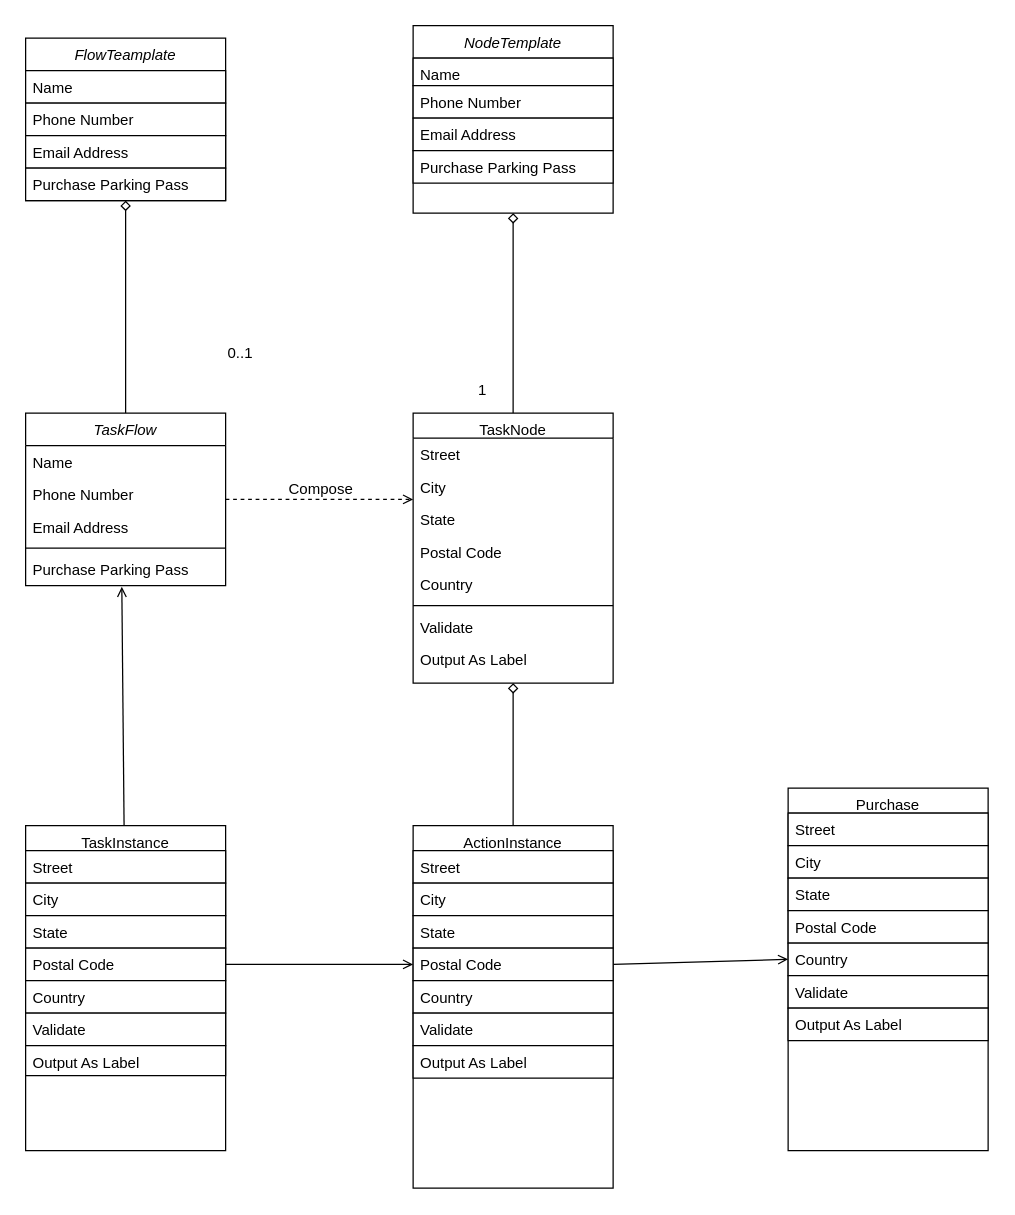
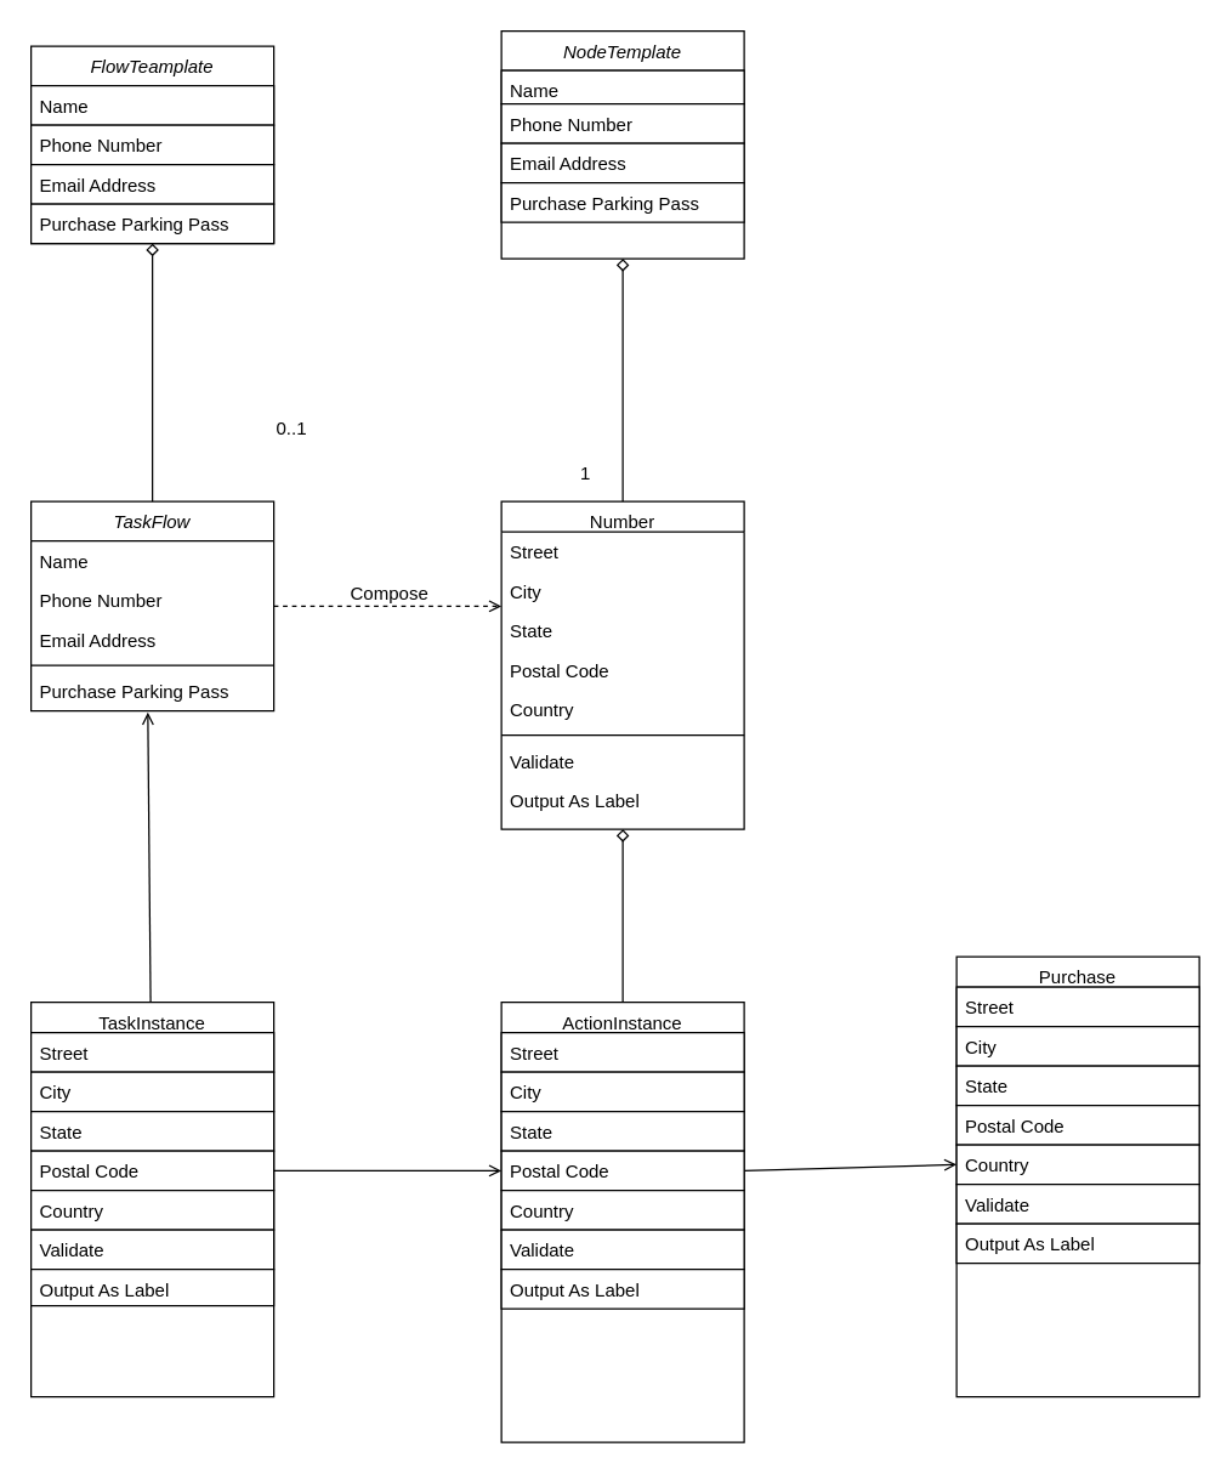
  <mxCell id="0" />
  <mxCell id="1" parent="0" />
  <mxCell id="2" style="edgeStyle=orthogonalEdgeStyle;rounded=0;orthogonalLoop=1;jettySize=auto;html=1;exitX=0.5;exitY=0;exitDx=0;exitDy=0;fontColor=default;endArrow=diamond;endFill=0;strokeColor=default;labelBackgroundColor=default;entryX=0.5;entryY=1;entryDx=0;entryDy=0;" edge="1" parent="1" source="3" target="42"><mxGeometry relative="1" as="geometry"><mxPoint x="100" y="190" as="targetPoint" /><Array as="points" /></mxGeometry></mxCell>
  <mxCell id="3" value="TaskFlow" style="swimlane;fontStyle=2;align=center;verticalAlign=top;childLayout=stackLayout;horizontal=1;startSize=26;horizontalStack=0;resizeParent=1;resizeLast=0;collapsible=1;marginBottom=0;rounded=0;shadow=0;strokeWidth=1;fontColor=default;fillColor=default;strokeColor=default;" parent="1" vertex="1"><mxGeometry x="20" y="330" width="160" height="138" as="geometry"><mxRectangle x="230" y="140" width="160" height="26" as="alternateBounds" /></mxGeometry></mxCell>
  <mxCell id="4" value="Name" style="text;align=left;verticalAlign=top;spacingLeft=4;spacingRight=4;overflow=hidden;rotatable=0;points=[[0,0.5],[1,0.5]];portConstraint=eastwest;fontColor=default;" parent="3" vertex="1"><mxGeometry y="26" width="160" height="26" as="geometry" /></mxCell>
  <mxCell id="5" value="Phone Number" style="text;align=left;verticalAlign=top;spacingLeft=4;spacingRight=4;overflow=hidden;rotatable=0;points=[[0,0.5],[1,0.5]];portConstraint=eastwest;rounded=0;shadow=0;html=0;fontColor=default;" parent="3" vertex="1"><mxGeometry y="52" width="160" height="26" as="geometry" /></mxCell>
  <mxCell id="6" value="Email Address" style="text;align=left;verticalAlign=top;spacingLeft=4;spacingRight=4;overflow=hidden;rotatable=0;points=[[0,0.5],[1,0.5]];portConstraint=eastwest;rounded=0;shadow=0;html=0;fontColor=default;" parent="3" vertex="1"><mxGeometry y="78" width="160" height="26" as="geometry" /></mxCell>
  <mxCell id="7" value="" style="line;html=1;strokeWidth=1;align=left;verticalAlign=middle;spacingTop=-1;spacingLeft=3;spacingRight=3;rotatable=0;labelPosition=right;points=[];portConstraint=eastwest;fontColor=default;" parent="3" vertex="1"><mxGeometry y="104" width="160" height="8" as="geometry" /></mxCell>
  <mxCell id="8" value="Purchase Parking Pass" style="text;align=left;verticalAlign=top;spacingLeft=4;spacingRight=4;overflow=hidden;rotatable=0;points=[[0,0.5],[1,0.5]];portConstraint=eastwest;fontColor=default;" parent="3" vertex="1"><mxGeometry y="112" width="160" height="26" as="geometry" /></mxCell>
  <mxCell id="9" style="edgeStyle=orthogonalEdgeStyle;rounded=0;orthogonalLoop=1;jettySize=auto;html=1;entryX=0.5;entryY=1;entryDx=0;entryDy=0;labelBackgroundColor=default;fontColor=default;endArrow=diamond;endFill=0;strokeColor=default;" edge="1" parent="1" source="10" target="47"><mxGeometry relative="1" as="geometry" /></mxCell>
- <mxCell id="10" value="TaskNode" style="swimlane;fontStyle=0;align=center;verticalAlign=top;childLayout=stackLayout;horizontal=1;startSize=20;horizontalStack=0;resizeParent=1;resizeLast=0;collapsible=1;marginBottom=0;rounded=0;shadow=0;strokeWidth=1;fontColor=default;fillColor=default;strokeColor=default;" parent="1" vertex="1"><mxGeometry x="330" y="330" width="160" height="216" as="geometry"><mxRectangle x="550" y="140" width="160" height="26" as="alternateBounds" /></mxGeometry></mxCell>
+ <mxCell id="10" value="Number" style="swimlane;fontStyle=0;align=center;verticalAlign=top;childLayout=stackLayout;horizontal=1;startSize=20;horizontalStack=0;resizeParent=1;resizeLast=0;collapsible=1;marginBottom=0;rounded=0;shadow=0;strokeWidth=1;fontColor=default;fillColor=default;strokeColor=default;" parent="1" vertex="1"><mxGeometry x="330" y="330" width="160" height="216" as="geometry"><mxRectangle x="550" y="140" width="160" height="26" as="alternateBounds" /></mxGeometry></mxCell>
  <mxCell id="11" value="Street" style="text;align=left;verticalAlign=top;spacingLeft=4;spacingRight=4;overflow=hidden;rotatable=0;points=[[0,0.5],[1,0.5]];portConstraint=eastwest;fontColor=default;" parent="10" vertex="1"><mxGeometry y="20" width="160" height="26" as="geometry" /></mxCell>
  <mxCell id="12" value="City" style="text;align=left;verticalAlign=top;spacingLeft=4;spacingRight=4;overflow=hidden;rotatable=0;points=[[0,0.5],[1,0.5]];portConstraint=eastwest;rounded=0;shadow=0;html=0;fontColor=default;" parent="10" vertex="1"><mxGeometry y="46" width="160" height="26" as="geometry" /></mxCell>
  <mxCell id="13" value="State" style="text;align=left;verticalAlign=top;spacingLeft=4;spacingRight=4;overflow=hidden;rotatable=0;points=[[0,0.5],[1,0.5]];portConstraint=eastwest;rounded=0;shadow=0;html=0;fontColor=default;" parent="10" vertex="1"><mxGeometry y="72" width="160" height="26" as="geometry" /></mxCell>
  <mxCell id="14" value="Postal Code" style="text;align=left;verticalAlign=top;spacingLeft=4;spacingRight=4;overflow=hidden;rotatable=0;points=[[0,0.5],[1,0.5]];portConstraint=eastwest;rounded=0;shadow=0;html=0;fontColor=default;" parent="10" vertex="1"><mxGeometry y="98" width="160" height="26" as="geometry" /></mxCell>
  <mxCell id="15" value="Country" style="text;align=left;verticalAlign=top;spacingLeft=4;spacingRight=4;overflow=hidden;rotatable=0;points=[[0,0.5],[1,0.5]];portConstraint=eastwest;rounded=0;shadow=0;html=0;fontColor=default;" parent="10" vertex="1"><mxGeometry y="124" width="160" height="26" as="geometry" /></mxCell>
  <mxCell id="16" value="" style="line;html=1;strokeWidth=1;align=left;verticalAlign=middle;spacingTop=-1;spacingLeft=3;spacingRight=3;rotatable=0;labelPosition=right;points=[];portConstraint=eastwest;fontColor=default;" parent="10" vertex="1"><mxGeometry y="150" width="160" height="8" as="geometry" /></mxCell>
  <mxCell id="17" value="Validate" style="text;align=left;verticalAlign=top;spacingLeft=4;spacingRight=4;overflow=hidden;rotatable=0;points=[[0,0.5],[1,0.5]];portConstraint=eastwest;fontColor=default;" parent="10" vertex="1"><mxGeometry y="158" width="160" height="26" as="geometry" /></mxCell>
  <mxCell id="18" value="Output As Label" style="text;align=left;verticalAlign=top;spacingLeft=4;spacingRight=4;overflow=hidden;rotatable=0;points=[[0,0.5],[1,0.5]];portConstraint=eastwest;fontColor=default;" parent="10" vertex="1"><mxGeometry y="184" width="160" height="26" as="geometry" /></mxCell>
  <mxCell id="19" value="" style="endArrow=open;shadow=0;strokeWidth=1;rounded=0;endFill=1;edgeStyle=elbowEdgeStyle;elbow=vertical;fontColor=default;dashed=1;" parent="1" source="3" target="10" edge="1"><mxGeometry x="0.5" y="41" relative="1" as="geometry"><mxPoint x="180" y="402" as="sourcePoint" /><mxPoint x="340" y="402" as="targetPoint" /><mxPoint x="-40" y="32" as="offset" /></mxGeometry></mxCell>
  <mxCell id="20" value="0..1" style="resizable=0;align=left;verticalAlign=bottom;labelBackgroundColor=none;fontSize=12;fontColor=default;" parent="19" connectable="0" vertex="1"><mxGeometry x="-1" relative="1" as="geometry"><mxPoint y="-109" as="offset" /></mxGeometry></mxCell>
  <mxCell id="21" value="1" style="resizable=0;align=right;verticalAlign=bottom;labelBackgroundColor=none;fontSize=12;fontColor=default;" parent="19" connectable="0" vertex="1"><mxGeometry x="1" relative="1" as="geometry"><mxPoint x="60" y="-79" as="offset" /></mxGeometry></mxCell>
  <mxCell id="22" value="Compose" style="text;html=1;resizable=0;points=[];;align=center;verticalAlign=middle;labelBackgroundColor=none;rounded=0;shadow=0;strokeWidth=1;fontSize=12;fontColor=default;" parent="19" vertex="1" connectable="0"><mxGeometry x="0.5" y="49" relative="1" as="geometry"><mxPoint x="-38" y="40" as="offset" /></mxGeometry></mxCell>
  <mxCell id="23" style="rounded=0;orthogonalLoop=1;jettySize=auto;html=1;labelBackgroundColor=default;fontColor=default;endArrow=open;endFill=0;strokeColor=default;entryX=0.481;entryY=1.038;entryDx=0;entryDy=0;entryPerimeter=0;" edge="1" parent="1" source="24" target="8"><mxGeometry relative="1" as="geometry"><mxPoint x="150" y="510" as="targetPoint" /></mxGeometry></mxCell>
  <mxCell id="24" value="TaskInstance" style="swimlane;fontStyle=0;align=center;verticalAlign=top;childLayout=stackLayout;horizontal=1;startSize=20;horizontalStack=0;resizeParent=1;resizeLast=0;collapsible=1;marginBottom=0;rounded=0;shadow=0;strokeWidth=1;fontColor=default;fillColor=default;strokeColor=default;" vertex="1" parent="1"><mxGeometry x="20" y="660" width="160" height="260" as="geometry"><mxRectangle x="550" y="140" width="160" height="26" as="alternateBounds" /></mxGeometry></mxCell>
  <mxCell id="25" value="Street" style="text;align=left;verticalAlign=top;spacingLeft=4;spacingRight=4;overflow=hidden;rotatable=0;points=[[0,0.5],[1,0.5]];portConstraint=eastwest;fontColor=default;fillColor=default;strokeColor=default;" vertex="1" parent="24"><mxGeometry y="20" width="160" height="26" as="geometry" /></mxCell>
  <mxCell id="26" value="City" style="text;align=left;verticalAlign=top;spacingLeft=4;spacingRight=4;overflow=hidden;rotatable=0;points=[[0,0.5],[1,0.5]];portConstraint=eastwest;rounded=0;shadow=0;html=0;fillColor=default;strokeColor=default;fontColor=default;" vertex="1" parent="24"><mxGeometry y="46" width="160" height="26" as="geometry" /></mxCell>
  <mxCell id="27" value="State" style="text;align=left;verticalAlign=top;spacingLeft=4;spacingRight=4;overflow=hidden;rotatable=0;points=[[0,0.5],[1,0.5]];portConstraint=eastwest;rounded=0;shadow=0;html=0;fillColor=default;strokeColor=default;fontColor=default;" vertex="1" parent="24"><mxGeometry y="72" width="160" height="26" as="geometry" /></mxCell>
  <mxCell id="28" value="Postal Code" style="text;align=left;verticalAlign=top;spacingLeft=4;spacingRight=4;overflow=hidden;rotatable=0;points=[[0,0.5],[1,0.5]];portConstraint=eastwest;rounded=0;shadow=0;html=0;fillColor=default;strokeColor=default;fontColor=default;" vertex="1" parent="24"><mxGeometry y="98" width="160" height="26" as="geometry" /></mxCell>
  <mxCell id="29" value="Country" style="text;align=left;verticalAlign=top;spacingLeft=4;spacingRight=4;overflow=hidden;rotatable=0;points=[[0,0.5],[1,0.5]];portConstraint=eastwest;rounded=0;shadow=0;html=0;fillColor=default;strokeColor=default;fontColor=default;" vertex="1" parent="24"><mxGeometry y="124" width="160" height="26" as="geometry" /></mxCell>
  <mxCell id="30" value="Validate" style="text;align=left;verticalAlign=top;spacingLeft=4;spacingRight=4;overflow=hidden;rotatable=0;points=[[0,0.5],[1,0.5]];portConstraint=eastwest;fillColor=default;strokeColor=default;fontColor=default;" vertex="1" parent="24"><mxGeometry y="150" width="160" height="26" as="geometry" /></mxCell>
  <mxCell id="31" value="Output As Label" style="text;align=left;verticalAlign=top;spacingLeft=4;spacingRight=4;overflow=hidden;rotatable=0;points=[[0,0.5],[1,0.5]];portConstraint=eastwest;fillColor=default;strokeColor=default;fontColor=default;" vertex="1" parent="24"><mxGeometry y="176" width="160" height="24" as="geometry" /></mxCell>
  <mxCell id="32" style="edgeStyle=orthogonalEdgeStyle;rounded=0;orthogonalLoop=1;jettySize=auto;html=1;exitX=0.5;exitY=0;exitDx=0;exitDy=0;entryX=0.5;entryY=1;entryDx=0;entryDy=0;labelBackgroundColor=default;fontColor=default;endArrow=diamond;endFill=0;strokeColor=default;" edge="1" parent="1" source="34" target="10"><mxGeometry relative="1" as="geometry" /></mxCell>
  <mxCell id="33" style="edgeStyle=none;rounded=0;orthogonalLoop=1;jettySize=auto;html=1;exitX=1;exitY=0.5;exitDx=0;exitDy=0;entryX=0;entryY=0.5;entryDx=0;entryDy=0;labelBackgroundColor=default;fontColor=default;endArrow=open;endFill=0;strokeColor=default;" edge="1" parent="1" source="38" target="57"><mxGeometry relative="1" as="geometry" /></mxCell>
  <mxCell id="34" value="ActionInstance" style="swimlane;fontStyle=0;align=center;verticalAlign=top;childLayout=stackLayout;horizontal=1;startSize=20;horizontalStack=0;resizeParent=1;resizeLast=0;collapsible=1;marginBottom=0;rounded=0;shadow=0;strokeWidth=1;fontColor=default;fillColor=default;strokeColor=default;" vertex="1" parent="1"><mxGeometry x="330" y="660" width="160" height="290" as="geometry"><mxRectangle x="550" y="140" width="160" height="26" as="alternateBounds" /></mxGeometry></mxCell>
  <mxCell id="35" value="Street" style="text;align=left;verticalAlign=top;spacingLeft=4;spacingRight=4;overflow=hidden;rotatable=0;points=[[0,0.5],[1,0.5]];portConstraint=eastwest;fontColor=default;fillColor=default;strokeColor=default;" vertex="1" parent="34"><mxGeometry y="20" width="160" height="26" as="geometry" /></mxCell>
  <mxCell id="36" value="City" style="text;align=left;verticalAlign=top;spacingLeft=4;spacingRight=4;overflow=hidden;rotatable=0;points=[[0,0.5],[1,0.5]];portConstraint=eastwest;rounded=0;shadow=0;html=0;fillColor=default;strokeColor=default;fontColor=default;" vertex="1" parent="34"><mxGeometry y="46" width="160" height="26" as="geometry" /></mxCell>
  <mxCell id="37" value="State" style="text;align=left;verticalAlign=top;spacingLeft=4;spacingRight=4;overflow=hidden;rotatable=0;points=[[0,0.5],[1,0.5]];portConstraint=eastwest;rounded=0;shadow=0;html=0;fillColor=default;strokeColor=default;fontColor=default;" vertex="1" parent="34"><mxGeometry y="72" width="160" height="26" as="geometry" /></mxCell>
  <mxCell id="38" value="Postal Code" style="text;align=left;verticalAlign=top;spacingLeft=4;spacingRight=4;overflow=hidden;rotatable=0;points=[[0,0.5],[1,0.5]];portConstraint=eastwest;rounded=0;shadow=0;html=0;fillColor=default;strokeColor=default;fontColor=default;" vertex="1" parent="34"><mxGeometry y="98" width="160" height="26" as="geometry" /></mxCell>
  <mxCell id="39" value="Country" style="text;align=left;verticalAlign=top;spacingLeft=4;spacingRight=4;overflow=hidden;rotatable=0;points=[[0,0.5],[1,0.5]];portConstraint=eastwest;rounded=0;shadow=0;html=0;fillColor=default;strokeColor=default;fontColor=default;" vertex="1" parent="34"><mxGeometry y="124" width="160" height="26" as="geometry" /></mxCell>
  <mxCell id="40" value="Validate" style="text;align=left;verticalAlign=top;spacingLeft=4;spacingRight=4;overflow=hidden;rotatable=0;points=[[0,0.5],[1,0.5]];portConstraint=eastwest;fillColor=default;strokeColor=default;fontColor=default;" vertex="1" parent="34"><mxGeometry y="150" width="160" height="26" as="geometry" /></mxCell>
  <mxCell id="41" value="Output As Label" style="text;align=left;verticalAlign=top;spacingLeft=4;spacingRight=4;overflow=hidden;rotatable=0;points=[[0,0.5],[1,0.5]];portConstraint=eastwest;fillColor=default;strokeColor=default;fontColor=default;" vertex="1" parent="34"><mxGeometry y="176" width="160" height="26" as="geometry" /></mxCell>
  <mxCell id="42" value="FlowTeamplate" style="swimlane;fontStyle=2;align=center;verticalAlign=top;childLayout=stackLayout;horizontal=1;startSize=26;horizontalStack=0;resizeParent=1;resizeLast=0;collapsible=1;marginBottom=0;rounded=0;shadow=0;strokeWidth=1;fontColor=default;fillColor=default;strokeColor=default;" vertex="1" parent="1"><mxGeometry x="20" y="30" width="160" height="130" as="geometry"><mxRectangle x="230" y="140" width="160" height="26" as="alternateBounds" /></mxGeometry></mxCell>
  <mxCell id="43" value="Name" style="text;align=left;verticalAlign=top;spacingLeft=4;spacingRight=4;overflow=hidden;rotatable=0;points=[[0,0.5],[1,0.5]];portConstraint=eastwest;fontColor=default;fillColor=default;strokeColor=default;" vertex="1" parent="42"><mxGeometry y="26" width="160" height="26" as="geometry" /></mxCell>
  <mxCell id="44" value="Phone Number" style="text;align=left;verticalAlign=top;spacingLeft=4;spacingRight=4;overflow=hidden;rotatable=0;points=[[0,0.5],[1,0.5]];portConstraint=eastwest;rounded=0;shadow=0;html=0;fontColor=default;fillColor=default;strokeColor=default;" vertex="1" parent="42"><mxGeometry y="52" width="160" height="26" as="geometry" /></mxCell>
  <mxCell id="45" value="Email Address" style="text;align=left;verticalAlign=top;spacingLeft=4;spacingRight=4;overflow=hidden;rotatable=0;points=[[0,0.5],[1,0.5]];portConstraint=eastwest;rounded=0;shadow=0;html=0;fontColor=default;fillColor=default;strokeColor=default;" vertex="1" parent="42"><mxGeometry y="78" width="160" height="26" as="geometry" /></mxCell>
  <mxCell id="46" value="Purchase Parking Pass" style="text;align=left;verticalAlign=top;spacingLeft=4;spacingRight=4;overflow=hidden;rotatable=0;points=[[0,0.5],[1,0.5]];portConstraint=eastwest;fontColor=default;fillColor=default;strokeColor=default;" vertex="1" parent="42"><mxGeometry y="104" width="160" height="26" as="geometry" /></mxCell>
  <mxCell id="47" value="NodeTemplate" style="swimlane;fontStyle=2;align=center;verticalAlign=top;childLayout=stackLayout;horizontal=1;startSize=26;horizontalStack=0;resizeParent=1;resizeLast=0;collapsible=1;marginBottom=0;rounded=0;shadow=0;strokeWidth=1;fontColor=default;fillColor=default;strokeColor=default;" vertex="1" parent="1"><mxGeometry x="330" y="20" width="160" height="150" as="geometry"><mxRectangle x="230" y="140" width="160" height="26" as="alternateBounds" /></mxGeometry></mxCell>
  <mxCell id="48" value="Name" style="text;align=left;verticalAlign=top;spacingLeft=4;spacingRight=4;overflow=hidden;rotatable=0;points=[[0,0.5],[1,0.5]];portConstraint=eastwest;fontColor=default;fillColor=default;strokeColor=default;" vertex="1" parent="47"><mxGeometry y="26" width="160" height="22" as="geometry" /></mxCell>
  <mxCell id="49" value="Phone Number" style="text;align=left;verticalAlign=top;spacingLeft=4;spacingRight=4;overflow=hidden;rotatable=0;points=[[0,0.5],[1,0.5]];portConstraint=eastwest;rounded=0;shadow=0;html=0;fontColor=default;fillColor=default;strokeColor=default;" vertex="1" parent="47"><mxGeometry y="48" width="160" height="26" as="geometry" /></mxCell>
  <mxCell id="50" value="Email Address" style="text;align=left;verticalAlign=top;spacingLeft=4;spacingRight=4;overflow=hidden;rotatable=0;points=[[0,0.5],[1,0.5]];portConstraint=eastwest;rounded=0;shadow=0;html=0;fontColor=default;fillColor=default;strokeColor=default;" vertex="1" parent="47"><mxGeometry y="74" width="160" height="26" as="geometry" /></mxCell>
  <mxCell id="51" value="Purchase Parking Pass" style="text;align=left;verticalAlign=top;spacingLeft=4;spacingRight=4;overflow=hidden;rotatable=0;points=[[0,0.5],[1,0.5]];portConstraint=eastwest;fontColor=default;fillColor=default;strokeColor=default;" vertex="1" parent="47"><mxGeometry y="100" width="160" height="26" as="geometry" /></mxCell>
  <mxCell id="52" value="Purchase" style="swimlane;fontStyle=0;align=center;verticalAlign=top;childLayout=stackLayout;horizontal=1;startSize=20;horizontalStack=0;resizeParent=1;resizeLast=0;collapsible=1;marginBottom=0;rounded=0;shadow=0;strokeWidth=1;fontColor=default;fillColor=default;strokeColor=default;" vertex="1" parent="1"><mxGeometry x="630" y="630" width="160" height="290" as="geometry"><mxRectangle x="550" y="140" width="160" height="26" as="alternateBounds" /></mxGeometry></mxCell>
  <mxCell id="53" value="Street" style="text;align=left;verticalAlign=top;spacingLeft=4;spacingRight=4;overflow=hidden;rotatable=0;points=[[0,0.5],[1,0.5]];portConstraint=eastwest;fontColor=default;fillColor=default;strokeColor=default;" vertex="1" parent="52"><mxGeometry y="20" width="160" height="26" as="geometry" /></mxCell>
  <mxCell id="54" value="City" style="text;align=left;verticalAlign=top;spacingLeft=4;spacingRight=4;overflow=hidden;rotatable=0;points=[[0,0.5],[1,0.5]];portConstraint=eastwest;rounded=0;shadow=0;html=0;fillColor=default;strokeColor=default;fontColor=default;" vertex="1" parent="52"><mxGeometry y="46" width="160" height="26" as="geometry" /></mxCell>
  <mxCell id="55" value="State" style="text;align=left;verticalAlign=top;spacingLeft=4;spacingRight=4;overflow=hidden;rotatable=0;points=[[0,0.5],[1,0.5]];portConstraint=eastwest;rounded=0;shadow=0;html=0;fillColor=default;strokeColor=default;fontColor=default;" vertex="1" parent="52"><mxGeometry y="72" width="160" height="26" as="geometry" /></mxCell>
  <mxCell id="56" value="Postal Code" style="text;align=left;verticalAlign=top;spacingLeft=4;spacingRight=4;overflow=hidden;rotatable=0;points=[[0,0.5],[1,0.5]];portConstraint=eastwest;rounded=0;shadow=0;html=0;fillColor=default;strokeColor=default;fontColor=default;" vertex="1" parent="52"><mxGeometry y="98" width="160" height="26" as="geometry" /></mxCell>
  <mxCell id="57" value="Country" style="text;align=left;verticalAlign=top;spacingLeft=4;spacingRight=4;overflow=hidden;rotatable=0;points=[[0,0.5],[1,0.5]];portConstraint=eastwest;rounded=0;shadow=0;html=0;fillColor=default;strokeColor=default;fontColor=default;" vertex="1" parent="52"><mxGeometry y="124" width="160" height="26" as="geometry" /></mxCell>
  <mxCell id="58" value="Validate" style="text;align=left;verticalAlign=top;spacingLeft=4;spacingRight=4;overflow=hidden;rotatable=0;points=[[0,0.5],[1,0.5]];portConstraint=eastwest;fillColor=default;strokeColor=default;fontColor=default;" vertex="1" parent="52"><mxGeometry y="150" width="160" height="26" as="geometry" /></mxCell>
  <mxCell id="59" value="Output As Label" style="text;align=left;verticalAlign=top;spacingLeft=4;spacingRight=4;overflow=hidden;rotatable=0;points=[[0,0.5],[1,0.5]];portConstraint=eastwest;fillColor=default;strokeColor=default;fontColor=default;" vertex="1" parent="52"><mxGeometry y="176" width="160" height="26" as="geometry" /></mxCell>
  <mxCell id="60" style="edgeStyle=none;rounded=0;orthogonalLoop=1;jettySize=auto;html=1;exitX=1;exitY=0.5;exitDx=0;exitDy=0;entryX=0;entryY=0.5;entryDx=0;entryDy=0;labelBackgroundColor=default;fontColor=default;endArrow=open;endFill=0;strokeColor=default;" edge="1" parent="1" source="28" target="38"><mxGeometry relative="1" as="geometry" /></mxCell>
